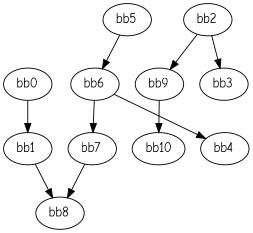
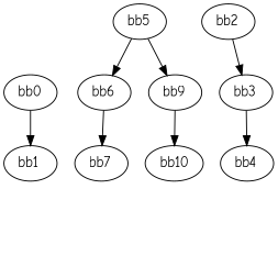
  digraph {
    fontname="Comic Neue"
    node [fontname="Comic Neue"]
    edge [fontname="Comic Neue"]
    n1 [label="bb0\l"]
    n2 [label="bb1\l"]
-   n3 [label="bb8\l"]
    n4 [label="bb5\l"]
    n5 [label="bb6\l"]
    n6 [label="bb2\l"]
    n7 [label="bb3\l"]
    n8 [label="bb9\l"]
    n9 [label="bb4\l"]
    n10 [label="bb10\l"]
    n11 [label="bb7\l"]
    n1 -> n2
-   n2 -> n3
    n4 -> n5
    n5 -> n11
    n6 -> n7
-   n6 -> n8
-   n5 -> n9
+   n4 -> n8
+   n7 -> n9
    n8 -> n10
-   n11 -> n3
  }
